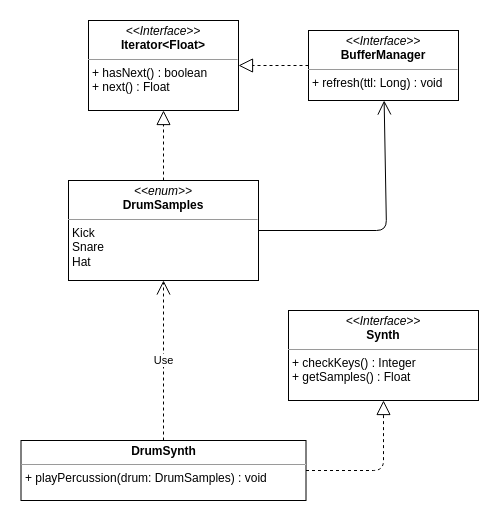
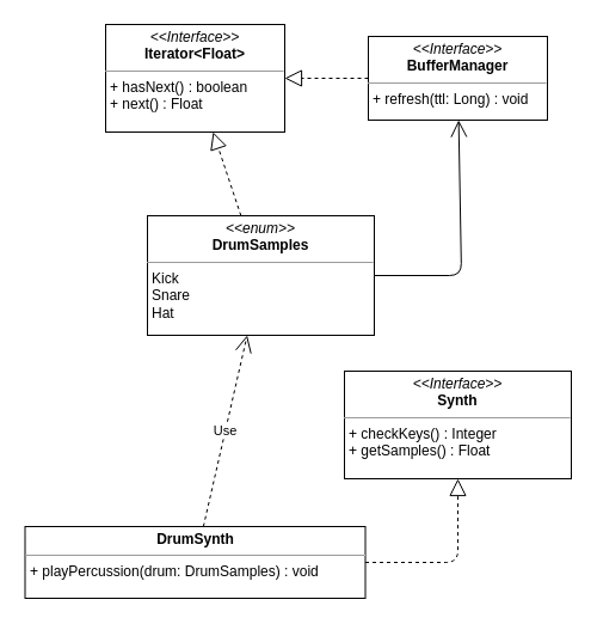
  <mxCell id="0" />
  <mxCell id="1" parent="0" />
  <mxCell id="2" value="&lt;p style=&quot;margin: 0px ; margin-top: 4px ; text-align: center&quot;&gt;&lt;i&gt;&amp;lt;&amp;lt;Interface&amp;gt;&amp;gt;&lt;/i&gt;&lt;br&gt;&lt;b&gt;Iterator&amp;lt;Float&amp;gt;&lt;/b&gt;&lt;/p&gt;&lt;hr size=&quot;1&quot;&gt;&lt;p style=&quot;margin: 0px ; margin-left: 4px&quot;&gt;+ hasNext() : boolean&lt;/p&gt;&lt;p style=&quot;margin: 0px ; margin-left: 4px&quot;&gt;+ next() : Float&lt;/p&gt;" style="verticalAlign=top;align=left;overflow=fill;fontSize=12;fontFamily=Helvetica;html=1;" vertex="1" parent="1"><mxGeometry x="88" y="20" width="150" height="90" as="geometry" /></mxCell>
  <mxCell id="3" value="&lt;p style=&quot;margin: 0px ; margin-top: 4px ; text-align: center&quot;&gt;&lt;i&gt;&amp;lt;&amp;lt;Interface&amp;gt;&amp;gt;&lt;/i&gt;&lt;br&gt;&lt;b&gt;BufferManager&lt;/b&gt;&lt;/p&gt;&lt;hr size=&quot;1&quot;&gt;&lt;p style=&quot;margin: 0px ; margin-left: 4px&quot;&gt;+ refresh(ttl: Long) : void&lt;/p&gt;" style="verticalAlign=top;align=left;overflow=fill;fontSize=12;fontFamily=Helvetica;html=1;" vertex="1" parent="1"><mxGeometry x="308" y="30" width="150" height="70" as="geometry" /></mxCell>
  <mxCell id="4" value="" style="endArrow=block;dashed=1;endFill=0;endSize=12;html=1;" edge="1" parent="1" source="3" target="2"><mxGeometry width="160" relative="1" as="geometry"><mxPoint x="138" y="240" as="sourcePoint" /><mxPoint x="298" y="240" as="targetPoint" /></mxGeometry></mxCell>
- <mxCell id="5" value="&lt;p style=&quot;margin: 0px ; margin-top: 4px ; text-align: center&quot;&gt;&lt;i&gt;&amp;lt;&amp;lt;enum&amp;gt;&amp;gt;&lt;/i&gt;&lt;br&gt;&lt;b&gt;DrumSamples&lt;/b&gt;&lt;/p&gt;&lt;hr size=&quot;1&quot;&gt;&lt;p style=&quot;margin: 0px ; margin-left: 4px&quot;&gt;Kick&lt;/p&gt;&lt;p style=&quot;margin: 0px ; margin-left: 4px&quot;&gt;Snare&lt;/p&gt;&lt;p style=&quot;margin: 0px ; margin-left: 4px&quot;&gt;Hat&lt;/p&gt;&lt;p style=&quot;margin: 0px ; margin-left: 4px&quot;&gt;&lt;br&gt;&lt;/p&gt;" style="verticalAlign=top;align=left;overflow=fill;fontSize=12;fontFamily=Helvetica;html=1;" vertex="1" parent="1"><mxGeometry x="68" y="180" width="190" height="100" as="geometry" /></mxCell>
+ <mxCell id="5" value="&lt;p style=&quot;margin: 0px ; margin-top: 4px ; text-align: center&quot;&gt;&lt;i&gt;&amp;lt;&amp;lt;enum&amp;gt;&amp;gt;&lt;/i&gt;&lt;br&gt;&lt;b&gt;DrumSamples&lt;/b&gt;&lt;/p&gt;&lt;hr size=&quot;1&quot;&gt;&lt;p style=&quot;margin: 0px ; margin-left: 4px&quot;&gt;Kick&lt;/p&gt;&lt;p style=&quot;margin: 0px ; margin-left: 4px&quot;&gt;Snare&lt;/p&gt;&lt;p style=&quot;margin: 0px ; margin-left: 4px&quot;&gt;Hat&lt;/p&gt;&lt;p style=&quot;margin: 0px ; margin-left: 4px&quot;&gt;&lt;br&gt;&lt;/p&gt;" style="verticalAlign=top;align=left;overflow=fill;fontSize=12;fontFamily=Helvetica;html=1;" vertex="1" parent="1"><mxGeometry x="123" y="180" width="190" height="100" as="geometry" /></mxCell>
  <mxCell id="6" value="" style="endArrow=block;dashed=1;endFill=0;endSize=12;html=1;" edge="1" parent="1" source="5" target="2"><mxGeometry width="160" relative="1" as="geometry"><mxPoint x="298" y="240" as="sourcePoint" /><mxPoint x="458" y="240" as="targetPoint" /></mxGeometry></mxCell>
  <mxCell id="7" value="" style="endArrow=open;endFill=1;endSize=12;html=1;" edge="1" parent="1" source="5" target="3"><mxGeometry width="160" relative="1" as="geometry"><mxPoint x="368" y="310" as="sourcePoint" /><mxPoint x="528" y="310" as="targetPoint" /><Array as="points"><mxPoint x="386" y="230" /></Array></mxGeometry></mxCell>
  <mxCell id="8" value="&lt;p style=&quot;margin: 0px ; margin-top: 4px ; text-align: center&quot;&gt;&lt;i&gt;&amp;lt;&amp;lt;Interface&amp;gt;&amp;gt;&lt;/i&gt;&lt;br&gt;&lt;b&gt;Synth&lt;/b&gt;&lt;/p&gt;&lt;hr size=&quot;1&quot;&gt;&lt;p style=&quot;margin: 0px ; margin-left: 4px&quot;&gt;+ checkKeys() : Integer&lt;/p&gt;&lt;p style=&quot;margin: 0px ; margin-left: 4px&quot;&gt;+ getSamples() : Float&lt;/p&gt;" style="verticalAlign=top;align=left;overflow=fill;fontSize=12;fontFamily=Helvetica;html=1;" vertex="1" parent="1"><mxGeometry x="288" y="310" width="190" height="90" as="geometry" /></mxCell>
  <mxCell id="9" value="&lt;p style=&quot;margin: 0px ; margin-top: 4px ; text-align: center&quot;&gt;&lt;b&gt;DrumSynth&lt;/b&gt;&lt;/p&gt;&lt;hr size=&quot;1&quot;&gt;&lt;p style=&quot;margin: 0px ; margin-left: 4px&quot;&gt;+ playPercussion(drum: DrumSamples) : void&lt;/p&gt;" style="verticalAlign=top;align=left;overflow=fill;fontSize=12;fontFamily=Helvetica;html=1;" vertex="1" parent="1"><mxGeometry x="20.5" y="440" width="285" height="60" as="geometry" /></mxCell>
  <mxCell id="10" value="" style="endArrow=block;dashed=1;endFill=0;endSize=12;html=1;" edge="1" parent="1" source="9" target="8"><mxGeometry width="160" relative="1" as="geometry"><mxPoint x="368" y="490" as="sourcePoint" /><mxPoint x="528" y="490" as="targetPoint" /><Array as="points"><mxPoint x="383" y="470" /></Array></mxGeometry></mxCell>
  <mxCell id="11" value="Use" style="endArrow=open;endSize=12;dashed=1;html=1;" edge="1" parent="1" source="9" target="5"><mxGeometry width="160" relative="1" as="geometry"><mxPoint x="178" y="560" as="sourcePoint" /><mxPoint x="338" y="560" as="targetPoint" /></mxGeometry></mxCell>
